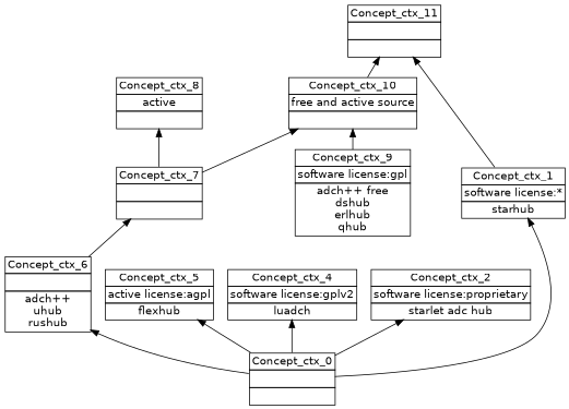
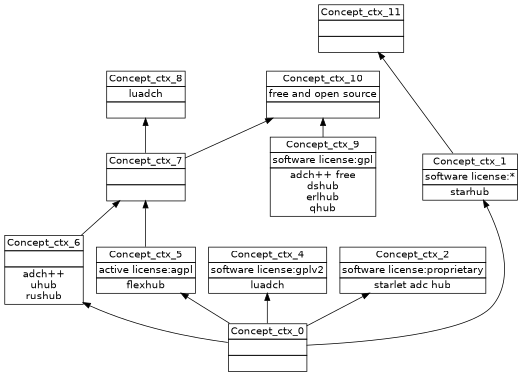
  digraph {
    nodesep=0.2
    rankdir=BT
    ranksep=0.3
    node [fontname="DejaVu Sans" margin="0.03,0.03" shape=none]
    edge [headport=p tailport=p]
    n1 [label=<<table border="0" cellborder="1" cellspacing="0" port="p"><tr><td>Concept_ctx_11</td></tr><tr><td><br/></td></tr><tr><td><br/></td></tr></table>>]
-   n2 [label=<<table border="0" cellborder="1" cellspacing="0" port="p"><tr><td>Concept_ctx_10</td></tr><tr><td>free and active source<br/></td></tr><tr><td><br/></td></tr></table>>]
+   n2 [label=<<table border="0" cellborder="1" cellspacing="0" port="p"><tr><td>Concept_ctx_10</td></tr><tr><td>free and open source<br/></td></tr><tr><td><br/></td></tr></table>>]
    n3 [label=<<table border="0" cellborder="1" cellspacing="0" port="p"><tr><td>Concept_ctx_7</td></tr><tr><td><br/></td></tr><tr><td><br/></td></tr></table>>]
-   n4 [label=<<table border="0" cellborder="1" cellspacing="0" port="p"><tr><td>Concept_ctx_8</td></tr><tr><td>active<br/></td></tr><tr><td><br/></td></tr></table>>]
+   n4 [label=<<table border="0" cellborder="1" cellspacing="0" port="p"><tr><td>Concept_ctx_8</td></tr><tr><td>luadch<br/></td></tr><tr><td><br/></td></tr></table>>]
    n5 [label=<<table border="0" cellborder="1" cellspacing="0" port="p"><tr><td>Concept_ctx_6</td></tr><tr><td><br/></td></tr><tr><td>adch++<br/>uhub<br/>rushub<br/></td></tr></table>>]
    n6 [label=<<table border="0" cellborder="1" cellspacing="0" port="p"><tr><td>Concept_ctx_9</td></tr><tr><td>software license:gpl<br/></td></tr><tr><td>adch++ free<br/>dshub<br/>erlhub<br/>qhub<br/></td></tr></table>>]
    n7 [label=<<table border="0" cellborder="1" cellspacing="0" port="p"><tr><td>Concept_ctx_0</td></tr><tr><td><br/></td></tr><tr><td><br/></td></tr></table>>]
    n8 [label=<<table border="0" cellborder="1" cellspacing="0" port="p"><tr><td>Concept_ctx_5</td></tr><tr><td>active license:agpl<br/></td></tr><tr><td>flexhub<br/></td></tr></table>>]
    n9 [label=<<table border="0" cellborder="1" cellspacing="0" port="p"><tr><td>Concept_ctx_4</td></tr><tr><td>software license:gplv2<br/></td></tr><tr><td>luadch<br/></td></tr></table>>]
    n10 [label=<<table border="0" cellborder="1" cellspacing="0" port="p"><tr><td>Concept_ctx_2</td></tr><tr><td>software license:proprietary<br/></td></tr><tr><td>starlet adc hub<br/></td></tr></table>>]
    n11 [label=<<table border="0" cellborder="1" cellspacing="0" port="p"><tr><td>Concept_ctx_1</td></tr><tr><td>software license:*<br/></td></tr><tr><td>starhub<br/></td></tr></table>>]
-   n2 -> n1
    n3 -> n2
    n3 -> n4
    n5 -> n3
    n6 -> n2
    n7 -> n5
    n7 -> n8
    n7 -> n9
    n7 -> n10
    n7 -> n11
+   n8 -> n3
    n11 -> n1
  }
